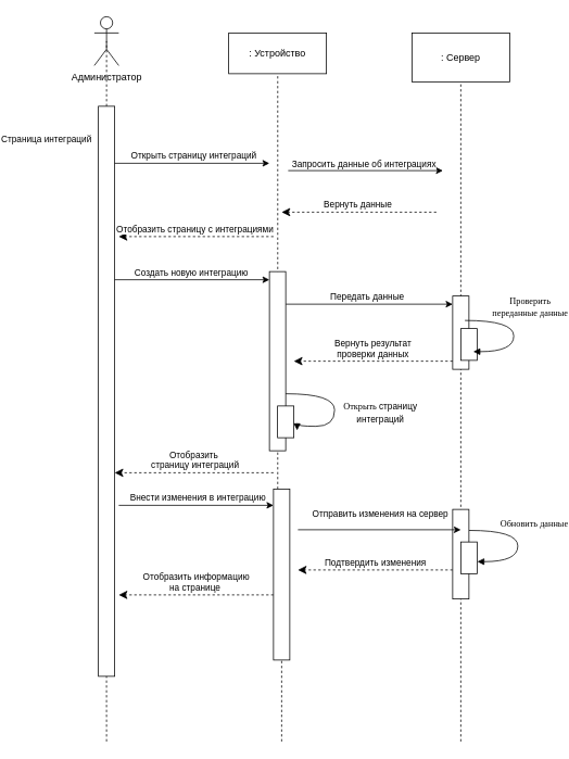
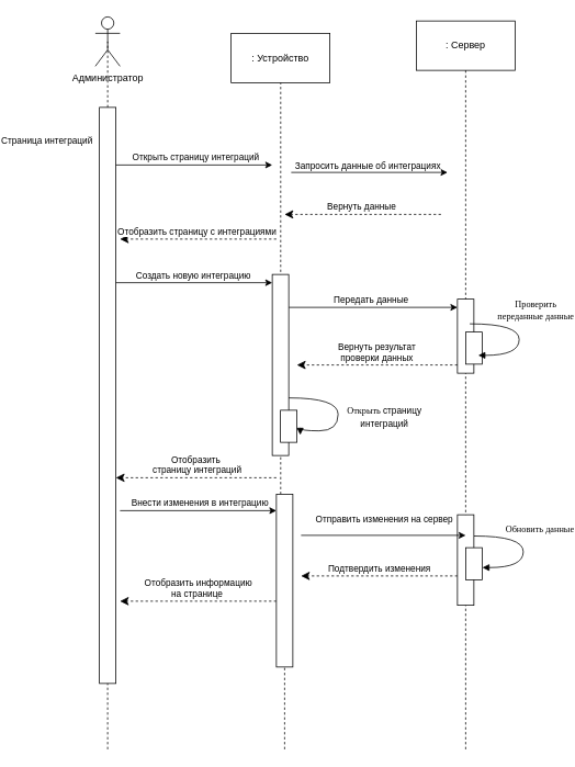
  <mxCell id="0" />
  <mxCell id="1" parent="0" />
  <mxCell id="2" value="" style="endArrow=none;dashed=1;html=1;rounded=0;" parent="1" edge="1"><mxGeometry width="50" height="50" relative="1" as="geometry"><mxPoint x="95" y="910" as="sourcePoint" /><mxPoint x="94.58" y="290" as="targetPoint" /></mxGeometry></mxCell>
  <mxCell id="3" value="" style="endArrow=none;dashed=1;html=1;rounded=0;entryX=0.5;entryY=0.5;entryDx=0;entryDy=0;entryPerimeter=0;" parent="1" source="4" target="5" edge="1"><mxGeometry width="50" height="50" relative="1" as="geometry"><mxPoint x="95" y="-820" as="sourcePoint" /><mxPoint x="95" y="60" as="targetPoint" /></mxGeometry></mxCell>
  <mxCell id="4" value="" style="html=1;points=[[0,0,0,0,5],[0,1,0,0,-5],[1,0,0,0,5],[1,1,0,0,-5]];perimeter=orthogonalPerimeter;outlineConnect=0;targetShapes=umlLifeline;portConstraint=eastwest;newEdgeStyle={&quot;curved&quot;:0,&quot;rounded&quot;:0};" parent="1" vertex="1"><mxGeometry x="85" y="130" width="20" height="700" as="geometry" /></mxCell>
  <mxCell id="5" value="Администратор" style="shape=umlActor;verticalLabelPosition=bottom;verticalAlign=top;html=1;outlineConnect=0;" parent="1" vertex="1"><mxGeometry x="80" y="20" width="30" height="60" as="geometry" /></mxCell>
- <mxCell id="6" value=": Устройство" style="rounded=0;whiteSpace=wrap;html=1;" parent="1" vertex="1"><mxGeometry x="245" y="40" width="120" height="50" as="geometry" /></mxCell>
- <mxCell id="7" value=": Сервер" style="rounded=0;whiteSpace=wrap;html=1;" parent="1" vertex="1"><mxGeometry x="470" y="40" width="120" height="60" as="geometry" /></mxCell>
+ <mxCell id="6" value=": Устройство" style="rounded=0;whiteSpace=wrap;html=1;" parent="1" vertex="1"><mxGeometry x="245" y="40" width="120" height="60" as="geometry" /></mxCell>
+ <mxCell id="7" value=": Сервер" style="rounded=0;whiteSpace=wrap;html=1;" parent="1" vertex="1"><mxGeometry x="470" y="25" width="120" height="60" as="geometry" /></mxCell>
  <mxCell id="8" value="" style="endArrow=none;dashed=1;html=1;rounded=0;" parent="1" target="7" edge="1"><mxGeometry width="50" height="50" relative="1" as="geometry"><mxPoint x="530" y="910" as="sourcePoint" /><mxPoint x="530" y="130" as="targetPoint" /></mxGeometry></mxCell>
  <mxCell id="9" value="" style="endArrow=none;dashed=1;html=1;rounded=0;" parent="1" source="39" target="6" edge="1"><mxGeometry width="50" height="50" relative="1" as="geometry"><mxPoint x="310" y="1262.5" as="sourcePoint" /><mxPoint x="310" y="150" as="targetPoint" /></mxGeometry></mxCell>
  <mxCell id="10" value="" style="endArrow=classic;html=1;rounded=0;" parent="1" edge="1"><mxGeometry width="50" height="50" relative="1" as="geometry"><mxPoint x="105" y="200" as="sourcePoint" /><mxPoint x="295" y="200" as="targetPoint" /></mxGeometry></mxCell>
  <mxCell id="11" value="Открыть страницу интеграций" style="edgeLabel;html=1;align=center;verticalAlign=middle;resizable=0;points=[];" parent="10" vertex="1" connectable="0"><mxGeometry x="0.007" y="-1" relative="1" as="geometry"><mxPoint y="-11" as="offset" /></mxGeometry></mxCell>
  <mxCell id="12" value="" style="endArrow=classic;html=1;rounded=0;" parent="1" edge="1"><mxGeometry width="50" height="50" relative="1" as="geometry"><mxPoint x="318" y="209" as="sourcePoint" /><mxPoint x="508" y="209" as="targetPoint" /></mxGeometry></mxCell>
  <mxCell id="13" value="Запросить данные об интеграциях" style="edgeLabel;html=1;align=center;verticalAlign=middle;resizable=0;points=[];" parent="12" vertex="1" connectable="0"><mxGeometry x="-0.032" y="4" relative="1" as="geometry"><mxPoint y="-5" as="offset" /></mxGeometry></mxCell>
  <mxCell id="14" value="Вернуть данные&amp;nbsp;" style="html=1;verticalAlign=bottom;endArrow=classic;dashed=1;endSize=8;curved=0;rounded=0;endFill=1;" parent="1" edge="1"><mxGeometry relative="1" as="geometry"><mxPoint x="500" y="260" as="sourcePoint" /><mxPoint x="310" y="260" as="targetPoint" /></mxGeometry></mxCell>
  <mxCell id="15" value="Отобразить&amp;nbsp;страницу с интеграциями&amp;nbsp;" style="html=1;verticalAlign=bottom;endArrow=classic;dashed=1;endSize=8;curved=0;rounded=0;endFill=1;" parent="1" edge="1"><mxGeometry relative="1" as="geometry"><mxPoint x="300" y="290" as="sourcePoint" /><mxPoint x="110" y="290" as="targetPoint" /></mxGeometry></mxCell>
  <mxCell id="16" value="" style="html=1;points=[[0,0,0,0,5],[0,1,0,0,-5],[1,0,0,0,5],[1,1,0,0,-5]];perimeter=orthogonalPerimeter;outlineConnect=0;targetShapes=umlLifeline;portConstraint=eastwest;newEdgeStyle={&quot;curved&quot;:0,&quot;rounded&quot;:0};" parent="1" vertex="1"><mxGeometry x="520" y="363" width="20" height="90" as="geometry" /></mxCell>
  <mxCell id="17" value="" style="endArrow=classic;html=1;rounded=0;" parent="1" edge="1"><mxGeometry width="50" height="50" relative="1" as="geometry"><mxPoint x="105" y="343" as="sourcePoint" /><mxPoint x="295" y="343" as="targetPoint" /></mxGeometry></mxCell>
  <mxCell id="18" value="Создать новую интеграцию" style="edgeLabel;html=1;align=center;verticalAlign=middle;resizable=0;points=[];" parent="17" vertex="1" connectable="0"><mxGeometry x="-0.173" y="-2" relative="1" as="geometry"><mxPoint x="14" y="-12" as="offset" /></mxGeometry></mxCell>
  <mxCell id="19" value="" style="endArrow=classic;html=1;rounded=0;" parent="1" target="16" edge="1"><mxGeometry width="50" height="50" relative="1" as="geometry"><mxPoint x="315" y="373" as="sourcePoint" /><mxPoint x="505" y="373" as="targetPoint" /></mxGeometry></mxCell>
  <mxCell id="20" value="Передать данные" style="edgeLabel;html=1;align=center;verticalAlign=middle;resizable=0;points=[];" parent="19" vertex="1" connectable="0"><mxGeometry x="-0.173" y="-2" relative="1" as="geometry"><mxPoint x="14" y="-12" as="offset" /></mxGeometry></mxCell>
  <mxCell id="21" value="" style="html=1;points=[];perimeter=orthogonalPerimeter;rounded=0;shadow=0;comic=0;labelBackgroundColor=none;strokeWidth=1;fontFamily=Verdana;fontSize=12;align=center;" parent="1" vertex="1"><mxGeometry x="530" y="403" width="20" height="39" as="geometry" /></mxCell>
  <mxCell id="22" value="Вернуть результат&lt;br&gt;проверки данных" style="html=1;verticalAlign=bottom;endArrow=classic;dashed=1;endSize=8;curved=0;rounded=0;endFill=1;" parent="1" source="16" edge="1"><mxGeometry relative="1" as="geometry"><mxPoint x="445" y="443" as="sourcePoint" /><mxPoint x="325" y="443" as="targetPoint" /></mxGeometry></mxCell>
  <mxCell id="23" value="" style="html=1;points=[[0,0,0,0,5],[0,1,0,0,-5],[1,0,0,0,5],[1,1,0,0,-5]];perimeter=orthogonalPerimeter;outlineConnect=0;targetShapes=umlLifeline;portConstraint=eastwest;newEdgeStyle={&quot;curved&quot;:0,&quot;rounded&quot;:0};" parent="1" vertex="1"><mxGeometry x="295" y="333" width="20" height="220" as="geometry" /></mxCell>
  <mxCell id="24" value="" style="html=1;points=[];perimeter=orthogonalPerimeter;rounded=0;shadow=0;comic=0;labelBackgroundColor=none;strokeWidth=1;fontFamily=Verdana;fontSize=12;align=center;" parent="1" vertex="1"><mxGeometry x="305" y="498" width="20" height="39" as="geometry" /></mxCell>
  <mxCell id="25" value="&lt;font style=&quot;font-size: 11px;&quot;&gt;Открыть&amp;nbsp;&lt;span style=&quot;font-family: Helvetica; background-color: rgb(255, 255, 255);&quot;&gt;страницу&lt;br&gt;интеграций&lt;br&gt;&lt;/span&gt;&lt;/font&gt;" style="html=1;verticalAlign=bottom;endArrow=block;labelBackgroundColor=none;fontFamily=Verdana;fontSize=12;elbow=vertical;edgeStyle=orthogonalEdgeStyle;curved=1;entryX=1.2;entryY=0.769;entryPerimeter=0;entryDx=0;entryDy=0;" parent="1" source="23" target="24" edge="1"><mxGeometry x="0.371" y="60" relative="1" as="geometry"><mxPoint x="315" y="463" as="sourcePoint" /><mxPoint x="325.333" y="501.333" as="targetPoint" /><Array as="points"><mxPoint x="375" y="483" /><mxPoint x="375" y="523" /><mxPoint x="329" y="523" /></Array><mxPoint x="60" y="-60" as="offset" /></mxGeometry></mxCell>
  <mxCell id="26" value="&lt;font style=&quot;font-size: 11px;&quot;&gt;Проверить&lt;br&gt;переданные данные&lt;/font&gt;" style="html=1;verticalAlign=bottom;endArrow=block;labelBackgroundColor=none;fontFamily=Verdana;fontSize=12;elbow=vertical;edgeStyle=orthogonalEdgeStyle;curved=1;entryX=1;entryY=0.286;entryPerimeter=0;" parent="1" edge="1"><mxGeometry x="-0.189" y="20" relative="1" as="geometry"><mxPoint x="535" y="393" as="sourcePoint" /><mxPoint x="545.333" y="431.333" as="targetPoint" /><Array as="points"><mxPoint x="595" y="393" /><mxPoint x="595" y="431" /></Array><mxPoint as="offset" /></mxGeometry></mxCell>
  <mxCell id="27" value="Отобразить&lt;br&gt;&amp;nbsp;страницу интеграций" style="html=1;verticalAlign=bottom;endArrow=classic;dashed=1;endSize=8;curved=0;rounded=0;exitX=0;exitY=1;exitDx=0;exitDy=-5;exitPerimeter=0;endFill=1;" parent="1" edge="1"><mxGeometry relative="1" as="geometry"><mxPoint x="300" y="580" as="sourcePoint" /><mxPoint x="105" y="580" as="targetPoint" /></mxGeometry></mxCell>
  <mxCell id="28" value="" style="endArrow=classic;html=1;rounded=0;" parent="1" edge="1"><mxGeometry width="50" height="50" relative="1" as="geometry"><mxPoint x="110" y="620" as="sourcePoint" /><mxPoint x="300" y="620" as="targetPoint" /></mxGeometry></mxCell>
  <mxCell id="29" value="Внести изменения в интеграцию" style="edgeLabel;html=1;align=center;verticalAlign=middle;resizable=0;points=[];" parent="28" vertex="1" connectable="0"><mxGeometry x="0.007" y="-1" relative="1" as="geometry"><mxPoint y="-11" as="offset" /></mxGeometry></mxCell>
  <mxCell id="30" value="Подтвердить изменения" style="html=1;verticalAlign=bottom;endArrow=classic;dashed=1;endSize=8;curved=0;rounded=0;endFill=1;" parent="1" edge="1"><mxGeometry relative="1" as="geometry"><mxPoint x="520" y="699.37" as="sourcePoint" /><mxPoint x="330" y="699.37" as="targetPoint" /><mxPoint as="offset" /></mxGeometry></mxCell>
  <mxCell id="31" value="Отобразить информацию &lt;br&gt;на странице&amp;nbsp;" style="html=1;verticalAlign=bottom;endArrow=classic;dashed=1;endSize=8;curved=0;rounded=0;endFill=1;" parent="1" edge="1"><mxGeometry relative="1" as="geometry"><mxPoint x="300" y="730" as="sourcePoint" /><mxPoint x="110" y="730" as="targetPoint" /></mxGeometry></mxCell>
  <mxCell id="32" value="&lt;span style=&quot;font-size: 11px;&quot;&gt;Обновить данные&lt;/span&gt;" style="html=1;verticalAlign=bottom;endArrow=block;labelBackgroundColor=none;fontFamily=Verdana;fontSize=12;elbow=vertical;edgeStyle=orthogonalEdgeStyle;curved=1;entryX=1;entryY=0.286;entryPerimeter=0;" parent="1" edge="1"><mxGeometry x="-0.189" y="20" relative="1" as="geometry"><mxPoint x="540" y="650.83" as="sourcePoint" /><mxPoint x="550.333" y="689.163" as="targetPoint" /><Array as="points"><mxPoint x="600" y="650.83" /><mxPoint x="600" y="688.83" /></Array><mxPoint as="offset" /></mxGeometry></mxCell>
  <mxCell id="33" value="" style="endArrow=none;dashed=1;html=1;rounded=0;" parent="1" target="34" edge="1"><mxGeometry width="50" height="50" relative="1" as="geometry"><mxPoint x="530" y="675" as="sourcePoint" /><mxPoint x="530" y="475" as="targetPoint" /></mxGeometry></mxCell>
  <mxCell id="34" value="" style="html=1;points=[[0,0,0,0,5],[0,1,0,0,-5],[1,0,0,0,5],[1,1,0,0,-5]];perimeter=orthogonalPerimeter;outlineConnect=0;targetShapes=umlLifeline;portConstraint=eastwest;newEdgeStyle={&quot;curved&quot;:0,&quot;rounded&quot;:0};" parent="1" vertex="1"><mxGeometry x="520" y="625" width="20" height="110" as="geometry" /></mxCell>
  <mxCell id="35" value="" style="html=1;points=[];perimeter=orthogonalPerimeter;rounded=0;shadow=0;comic=0;labelBackgroundColor=none;strokeWidth=1;fontFamily=Verdana;fontSize=12;align=center;" parent="1" vertex="1"><mxGeometry x="530" y="665" width="20" height="39" as="geometry" /></mxCell>
  <mxCell id="36" value="" style="endArrow=classic;html=1;rounded=0;" parent="1" edge="1"><mxGeometry width="50" height="50" relative="1" as="geometry"><mxPoint x="330" y="650" as="sourcePoint" /><mxPoint x="530" y="650" as="targetPoint" /></mxGeometry></mxCell>
  <mxCell id="37" value="Отправить изменения на сервер" style="edgeLabel;html=1;align=center;verticalAlign=middle;resizable=0;points=[];" parent="36" vertex="1" connectable="0"><mxGeometry x="0.17" y="3" relative="1" as="geometry"><mxPoint x="-17" y="-17" as="offset" /></mxGeometry></mxCell>
  <mxCell id="38" value="" style="endArrow=none;dashed=1;html=1;rounded=0;" parent="1" target="39" edge="1"><mxGeometry width="50" height="50" relative="1" as="geometry"><mxPoint x="310" y="910" as="sourcePoint" /><mxPoint x="310" y="150" as="targetPoint" /></mxGeometry></mxCell>
  <mxCell id="39" value="" style="html=1;points=[[0,0,0,0,5],[0,1,0,0,-5],[1,0,0,0,5],[1,1,0,0,-5]];perimeter=orthogonalPerimeter;outlineConnect=0;targetShapes=umlLifeline;portConstraint=eastwest;newEdgeStyle={&quot;curved&quot;:0,&quot;rounded&quot;:0};" parent="1" vertex="1"><mxGeometry x="300" y="600" width="20" height="210" as="geometry" /></mxCell>
  <mxCell id="40" value="Страница интеграций" style="edgeLabel;html=1;align=center;verticalAlign=middle;resizable=0;points=[];" parent="1" vertex="1" connectable="0"><mxGeometry x="20" y="170" as="geometry" /></mxCell>
